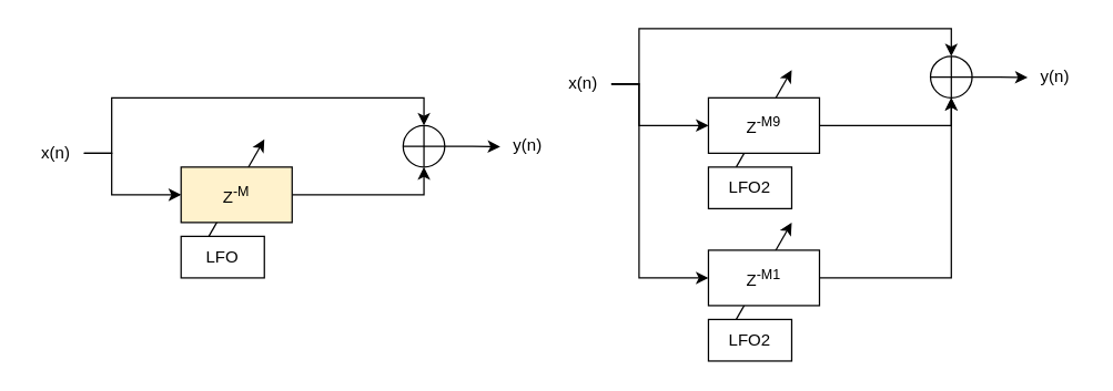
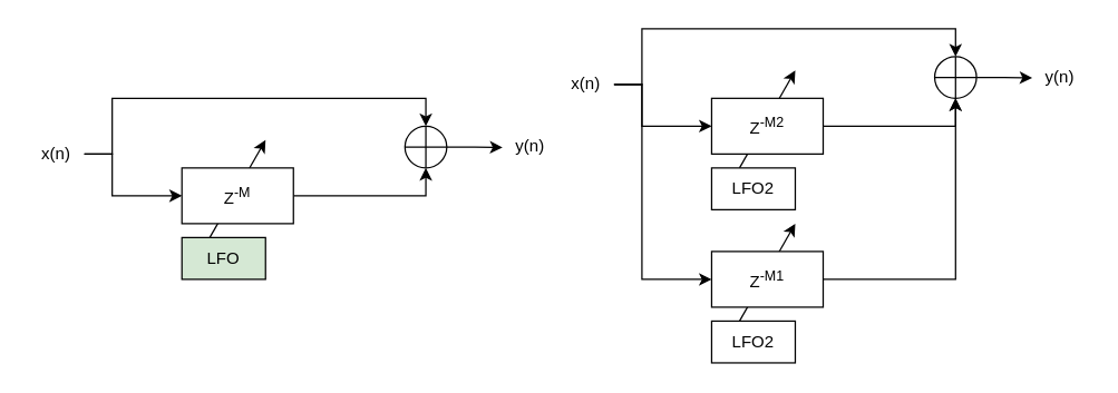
  <mxCell id="0" />
  <mxCell id="1" parent="0" />
  <mxCell id="2" style="edgeStyle=orthogonalEdgeStyle;rounded=0;orthogonalLoop=1;jettySize=auto;html=1;exitX=1;exitY=0.5;exitDx=0;exitDy=0;entryX=0;entryY=0.5;entryDx=0;entryDy=0;" edge="1" parent="1" source="4" target="7"><mxGeometry relative="1" as="geometry"><Array as="points"><mxPoint x="80" y="110" /><mxPoint x="80" y="140" /></Array></mxGeometry></mxCell>
  <mxCell id="3" style="edgeStyle=orthogonalEdgeStyle;rounded=0;orthogonalLoop=1;jettySize=auto;html=1;exitX=1;exitY=0.5;exitDx=0;exitDy=0;entryX=0.5;entryY=0;entryDx=0;entryDy=0;" edge="1" parent="1" source="4" target="10"><mxGeometry relative="1" as="geometry"><Array as="points"><mxPoint x="80" y="110" /><mxPoint x="80" y="70" /><mxPoint x="305" y="70" /></Array></mxGeometry></mxCell>
  <mxCell id="4" value="x(n)" style="text;html=1;strokeColor=none;fillColor=none;align=center;verticalAlign=middle;whiteSpace=wrap;rounded=0;" vertex="1" parent="1"><mxGeometry x="20" y="100" width="40" height="20" as="geometry" /></mxCell>
  <mxCell id="5" value="" style="endArrow=classic;html=1;" edge="1" parent="1"><mxGeometry width="50" height="50" relative="1" as="geometry"><mxPoint x="150" y="170" as="sourcePoint" /><mxPoint x="190" y="100" as="targetPoint" /></mxGeometry></mxCell>
  <mxCell id="6" style="edgeStyle=orthogonalEdgeStyle;rounded=0;orthogonalLoop=1;jettySize=auto;html=1;exitX=1;exitY=0.5;exitDx=0;exitDy=0;entryX=0.5;entryY=1;entryDx=0;entryDy=0;" edge="1" parent="1" source="7" target="10"><mxGeometry relative="1" as="geometry" /></mxCell>
- <mxCell id="7" value="Z&lt;sup&gt;-M&lt;/sup&gt;" style="rounded=0;whiteSpace=wrap;html=1;fillColor=#fff2cc;" vertex="1" parent="1"><mxGeometry x="130" y="120" width="80" height="40" as="geometry" /></mxCell>
- <mxCell id="8" value="LFO" style="rounded=0;whiteSpace=wrap;html=1;" vertex="1" parent="1"><mxGeometry x="130" y="170" width="60" height="30" as="geometry" /></mxCell>
+ <mxCell id="7" value="Z&lt;sup&gt;-M&lt;/sup&gt;" style="rounded=0;whiteSpace=wrap;html=1;" vertex="1" parent="1"><mxGeometry x="130" y="120" width="80" height="40" as="geometry" /></mxCell>
+ <mxCell id="8" value="LFO" style="rounded=0;whiteSpace=wrap;html=1;fillColor=#d5e8d4;" vertex="1" parent="1"><mxGeometry x="130" y="170" width="60" height="30" as="geometry" /></mxCell>
  <mxCell id="9" style="edgeStyle=orthogonalEdgeStyle;rounded=0;orthogonalLoop=1;jettySize=auto;html=1;exitX=1;exitY=0.5;exitDx=0;exitDy=0;" edge="1" parent="1" source="10"><mxGeometry relative="1" as="geometry"><mxPoint x="360" y="105.345" as="targetPoint" /></mxGeometry></mxCell>
  <mxCell id="10" value="" style="shape=orEllipse;perimeter=ellipsePerimeter;whiteSpace=wrap;html=1;backgroundOutline=1;" vertex="1" parent="1"><mxGeometry x="290" y="90" width="30" height="30" as="geometry" /></mxCell>
  <mxCell id="11" value="y(n)" style="text;html=1;strokeColor=none;fillColor=none;align=center;verticalAlign=middle;whiteSpace=wrap;rounded=0;" vertex="1" parent="1"><mxGeometry x="360" y="95" width="40" height="20" as="geometry" /></mxCell>
  <mxCell id="12" style="edgeStyle=orthogonalEdgeStyle;rounded=0;orthogonalLoop=1;jettySize=auto;html=1;exitX=1;exitY=0.5;exitDx=0;exitDy=0;entryX=0;entryY=0.5;entryDx=0;entryDy=0;" edge="1" parent="1" target="18"><mxGeometry relative="1" as="geometry"><Array as="points"><mxPoint x="460" y="60" /><mxPoint x="460" y="90" /></Array><mxPoint x="440" y="60" as="sourcePoint" /></mxGeometry></mxCell>
  <mxCell id="13" style="edgeStyle=orthogonalEdgeStyle;rounded=0;orthogonalLoop=1;jettySize=auto;html=1;exitX=1;exitY=0.5;exitDx=0;exitDy=0;entryX=0.5;entryY=0;entryDx=0;entryDy=0;" edge="1" parent="1" target="21"><mxGeometry relative="1" as="geometry"><Array as="points"><mxPoint x="460" y="60" /><mxPoint x="460" y="20" /><mxPoint x="685" y="20" /></Array><mxPoint x="440" y="60" as="sourcePoint" /></mxGeometry></mxCell>
  <mxCell id="14" style="edgeStyle=orthogonalEdgeStyle;rounded=0;orthogonalLoop=1;jettySize=auto;html=1;exitX=1;exitY=0.5;exitDx=0;exitDy=0;entryX=0;entryY=0.5;entryDx=0;entryDy=0;" edge="1" parent="1" target="25"><mxGeometry relative="1" as="geometry"><mxPoint x="440" y="60" as="sourcePoint" /><Array as="points"><mxPoint x="460" y="60" /><mxPoint x="460" y="200" /></Array></mxGeometry></mxCell>
  <mxCell id="15" value="x(n)" style="text;html=1;strokeColor=none;fillColor=none;align=center;verticalAlign=middle;whiteSpace=wrap;rounded=0;" vertex="1" parent="1"><mxGeometry x="400" y="50" width="40" height="20" as="geometry" /></mxCell>
  <mxCell id="16" value="" style="endArrow=classic;html=1;" edge="1" parent="1"><mxGeometry width="50" height="50" relative="1" as="geometry"><mxPoint x="530" y="120" as="sourcePoint" /><mxPoint x="570" y="50" as="targetPoint" /></mxGeometry></mxCell>
  <mxCell id="17" style="edgeStyle=orthogonalEdgeStyle;rounded=0;orthogonalLoop=1;jettySize=auto;html=1;exitX=1;exitY=0.5;exitDx=0;exitDy=0;entryX=0.5;entryY=1;entryDx=0;entryDy=0;" edge="1" parent="1" source="18" target="21"><mxGeometry relative="1" as="geometry" /></mxCell>
- <mxCell id="18" value="Z&lt;sup&gt;-M9&lt;/sup&gt;" style="rounded=0;whiteSpace=wrap;html=1;" vertex="1" parent="1"><mxGeometry x="510" y="70" width="80" height="40" as="geometry" /></mxCell>
+ <mxCell id="18" value="Z&lt;sup&gt;-M2&lt;/sup&gt;" style="rounded=0;whiteSpace=wrap;html=1;" vertex="1" parent="1"><mxGeometry x="510" y="70" width="80" height="40" as="geometry" /></mxCell>
  <mxCell id="19" value="LFO2" style="rounded=0;whiteSpace=wrap;html=1;" vertex="1" parent="1"><mxGeometry x="510" y="120" width="60" height="30" as="geometry" /></mxCell>
  <mxCell id="20" style="edgeStyle=orthogonalEdgeStyle;rounded=0;orthogonalLoop=1;jettySize=auto;html=1;exitX=1;exitY=0.5;exitDx=0;exitDy=0;" edge="1" parent="1" source="21"><mxGeometry relative="1" as="geometry"><mxPoint x="740" y="55.345" as="targetPoint" /></mxGeometry></mxCell>
  <mxCell id="21" value="" style="shape=orEllipse;perimeter=ellipsePerimeter;whiteSpace=wrap;html=1;backgroundOutline=1;" vertex="1" parent="1"><mxGeometry x="670" y="40" width="30" height="30" as="geometry" /></mxCell>
  <mxCell id="22" value="y(n)" style="text;html=1;strokeColor=none;fillColor=none;align=center;verticalAlign=middle;whiteSpace=wrap;rounded=0;" vertex="1" parent="1"><mxGeometry x="740" y="45" width="40" height="20" as="geometry" /></mxCell>
  <mxCell id="23" value="" style="endArrow=classic;html=1;" edge="1" parent="1"><mxGeometry width="50" height="50" relative="1" as="geometry"><mxPoint x="530" y="230" as="sourcePoint" /><mxPoint x="570" y="160" as="targetPoint" /></mxGeometry></mxCell>
  <mxCell id="24" style="edgeStyle=orthogonalEdgeStyle;rounded=0;orthogonalLoop=1;jettySize=auto;html=1;exitX=1;exitY=0.5;exitDx=0;exitDy=0;entryX=0.5;entryY=1;entryDx=0;entryDy=0;" edge="1" parent="1" source="25" target="21"><mxGeometry relative="1" as="geometry" /></mxCell>
  <mxCell id="25" value="Z&lt;sup&gt;-M1&lt;/sup&gt;" style="rounded=0;whiteSpace=wrap;html=1;" vertex="1" parent="1"><mxGeometry x="510" y="180" width="80" height="40" as="geometry" /></mxCell>
  <mxCell id="26" value="LFO2" style="rounded=0;whiteSpace=wrap;html=1;" vertex="1" parent="1"><mxGeometry x="510" y="230" width="60" height="30" as="geometry" /></mxCell>
